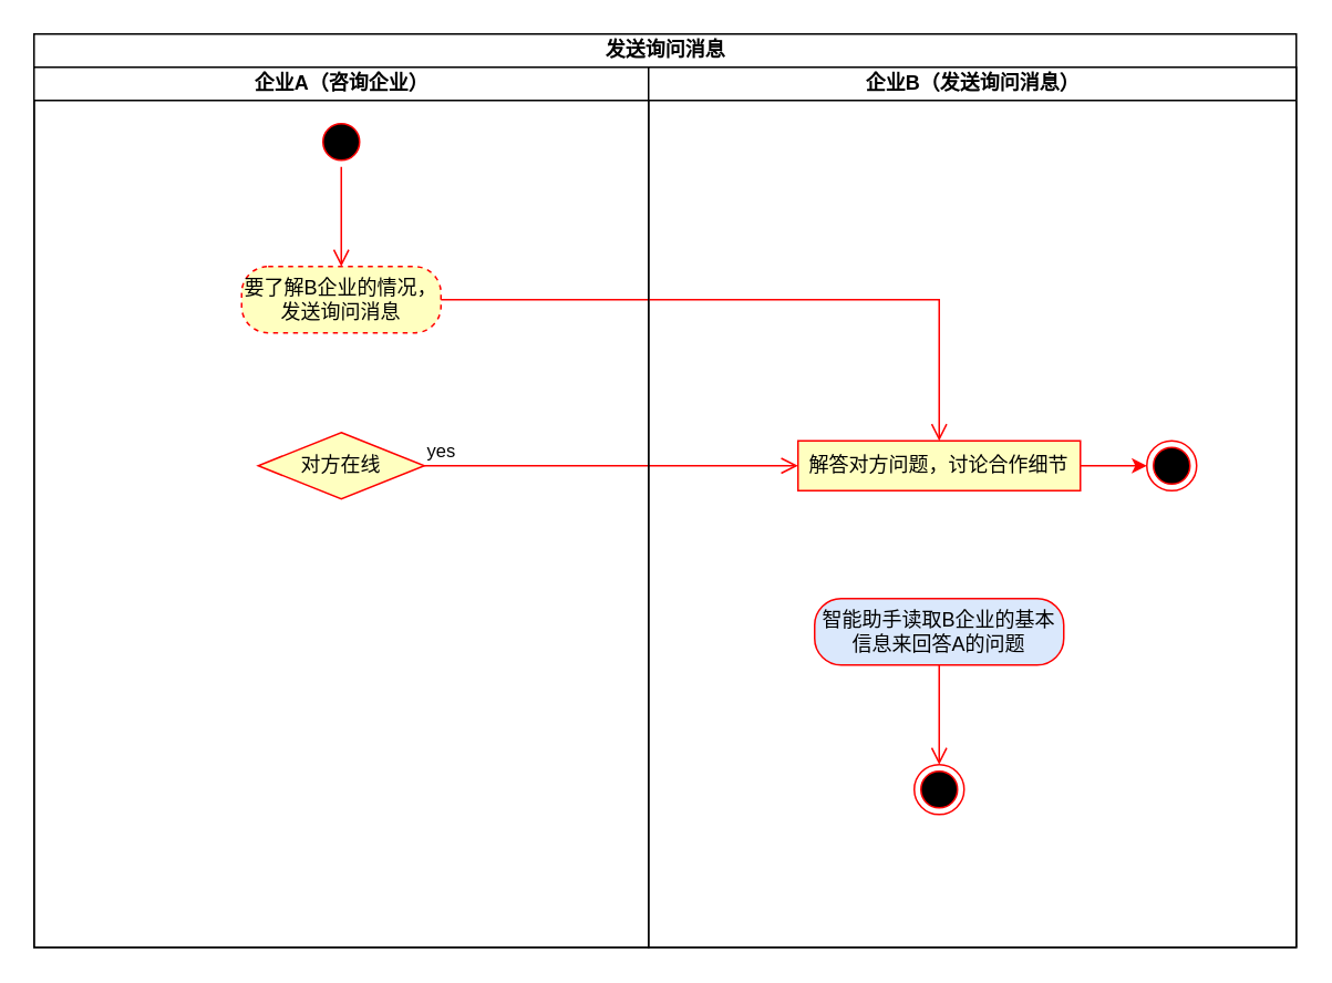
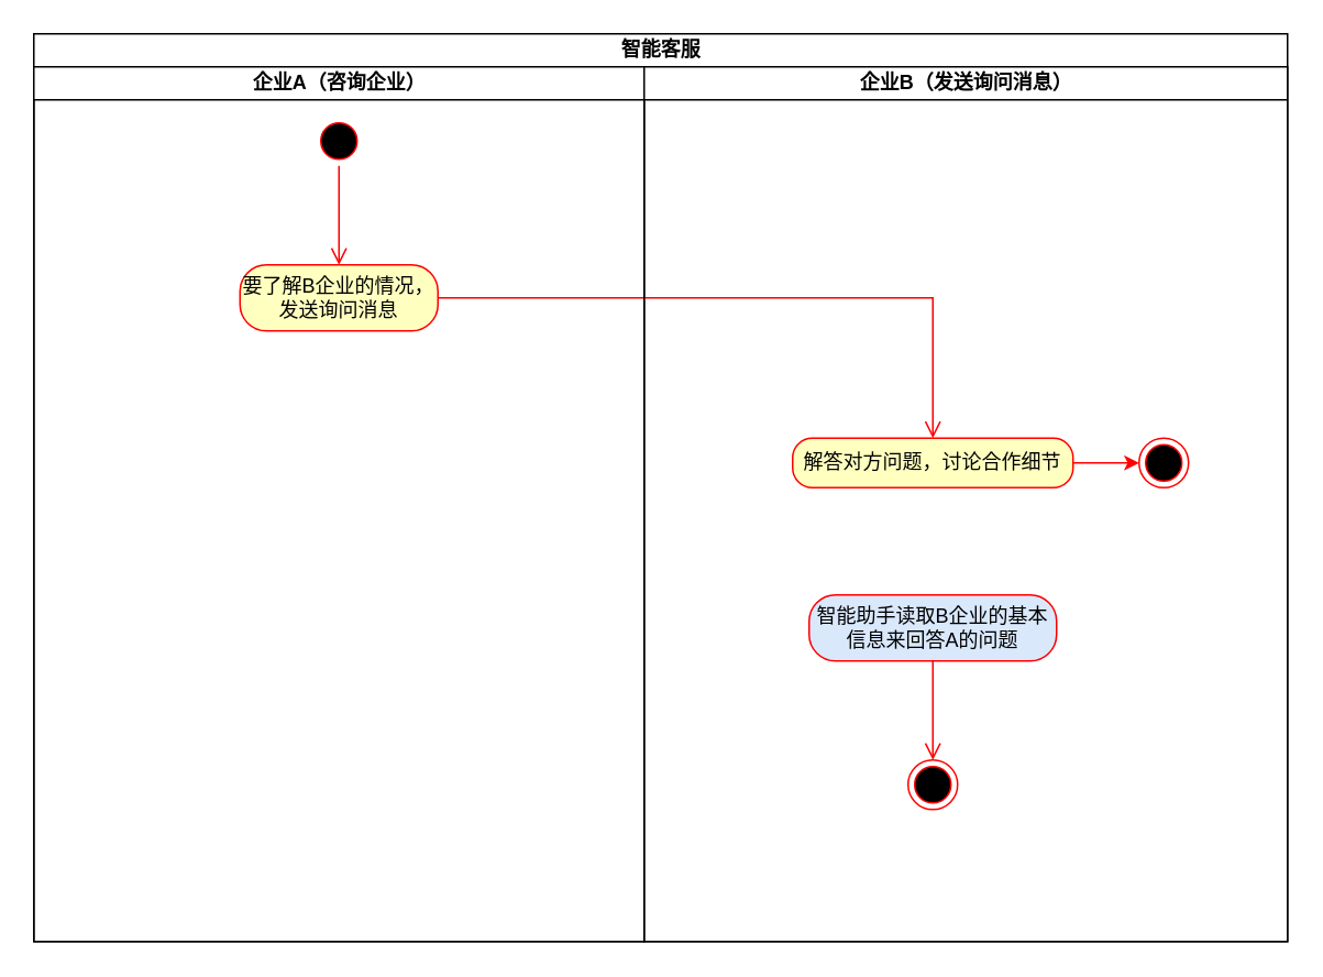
  <mxCell id="0" />
  <mxCell id="1" parent="0" />
- <mxCell id="2" value="发送询问消息" style="swimlane;childLayout=stackLayout;resizeParent=1;resizeParentMax=0;startSize=20;html=1;" vertex="1" parent="1"><mxGeometry x="20" y="20" width="760" height="550" as="geometry" /></mxCell>
- <mxCell id="3" value="yes" style="edgeStyle=orthogonalEdgeStyle;html=1;align=left;verticalAlign=bottom;endArrow=open;endSize=8;strokeColor=#ff0000;rounded=0;" edge="1" source="9" parent="2" target="12"><mxGeometry x="-1" relative="1" as="geometry"><mxPoint x="320" y="260" as="targetPoint" /></mxGeometry></mxCell>
+ <mxCell id="2" value="智能客服" style="swimlane;childLayout=stackLayout;resizeParent=1;resizeParentMax=0;startSize=20;html=1;" vertex="1" parent="1"><mxGeometry x="20" y="20" width="760" height="550" as="geometry" /></mxCell>
  <mxCell id="4" value="企业A（咨询企业）" style="swimlane;startSize=20;html=1;" vertex="1" parent="2"><mxGeometry y="20" width="370" height="530" as="geometry" /></mxCell>
  <mxCell id="5" value="" style="ellipse;html=1;shape=startState;fillColor=#000000;strokeColor=#ff0000;" vertex="1" parent="4"><mxGeometry x="170" y="30" width="30" height="30" as="geometry" /></mxCell>
  <mxCell id="6" value="" style="edgeStyle=orthogonalEdgeStyle;html=1;verticalAlign=bottom;endArrow=open;endSize=8;strokeColor=#ff0000;rounded=0;entryX=0.5;entryY=0;entryDx=0;entryDy=0;" edge="1" source="5" parent="4" target="7"><mxGeometry relative="1" as="geometry"><mxPoint x="185" y="120" as="targetPoint" /></mxGeometry></mxCell>
- <mxCell id="7" value="要了解B企业的情况，发送询问消息" style="rounded=1;whiteSpace=wrap;html=1;arcSize=40;fontColor=#000000;fillColor=#ffffc0;strokeColor=#ff0000;dashed=1;" vertex="1" parent="4"><mxGeometry x="125" y="120" width="120" height="40" as="geometry" /></mxCell>
+ <mxCell id="7" value="要了解B企业的情况，发送询问消息" style="rounded=1;whiteSpace=wrap;html=1;arcSize=40;fontColor=#000000;fillColor=#ffffc0;strokeColor=#ff0000;" vertex="1" parent="4"><mxGeometry x="125" y="120" width="120" height="40" as="geometry" /></mxCell>
  <mxCell id="8" value="" style="edgeStyle=orthogonalEdgeStyle;html=1;verticalAlign=bottom;endArrow=open;endSize=8;strokeColor=#ff0000;rounded=0;" edge="1" source="7" parent="4" target="12"><mxGeometry relative="1" as="geometry"><mxPoint x="185" y="220" as="targetPoint" /></mxGeometry></mxCell>
- <mxCell id="9" value="对方在线" style="rhombus;whiteSpace=wrap;html=1;fontColor=#000000;fillColor=#ffffc0;strokeColor=#ff0000;" vertex="1" parent="4"><mxGeometry x="135" y="220" width="100" height="40" as="geometry" /></mxCell>
  <mxCell id="10" value="企业B（发送询问消息）" style="swimlane;startSize=20;html=1;" vertex="1" parent="2"><mxGeometry x="370" y="20" width="390" height="530" as="geometry" /></mxCell>
  <mxCell id="11" value="" style="edgeStyle=orthogonalEdgeStyle;rounded=0;orthogonalLoop=1;jettySize=auto;html=1;entryX=0;entryY=0.5;entryDx=0;entryDy=0;strokeColor=#FF0000;" edge="1" parent="10" source="12" target="15"><mxGeometry relative="1" as="geometry" /></mxCell>
- <mxCell id="12" value="解答对方问题，讨论合作细节" style="whiteSpace=wrap;html=1;arcSize=40;fontColor=#000000;fillColor=#ffffc0;strokeColor=#ff0000;rounded=0;" vertex="1" parent="10"><mxGeometry x="90" y="225" width="170" height="30" as="geometry" /></mxCell>
+ <mxCell id="12" value="解答对方问题，讨论合作细节" style="rounded=1;whiteSpace=wrap;html=1;arcSize=40;fontColor=#000000;fillColor=#ffffc0;strokeColor=#ff0000;" vertex="1" parent="10"><mxGeometry x="90" y="225" width="170" height="30" as="geometry" /></mxCell>
  <mxCell id="13" value="智能助手读取B企业的基本信息来回答A的问题" style="rounded=1;whiteSpace=wrap;html=1;arcSize=40;fontColor=#000000;fillColor=#dae8fc;strokeColor=#ff0000;" vertex="1" parent="10"><mxGeometry x="100" y="320" width="150" height="40" as="geometry" /></mxCell>
  <mxCell id="14" value="" style="edgeStyle=orthogonalEdgeStyle;html=1;verticalAlign=bottom;endArrow=open;endSize=8;strokeColor=#ff0000;rounded=0;entryX=0.5;entryY=0;entryDx=0;entryDy=0;" edge="1" source="13" parent="10" target="16"><mxGeometry relative="1" as="geometry"><mxPoint x="175" y="420" as="targetPoint" /></mxGeometry></mxCell>
  <mxCell id="15" value="" style="ellipse;html=1;shape=endState;fillColor=#000000;strokeColor=#ff0000;" vertex="1" parent="10"><mxGeometry x="300" y="225" width="30" height="30" as="geometry" /></mxCell>
  <mxCell id="16" value="" style="ellipse;html=1;shape=endState;fillColor=#000000;strokeColor=#ff0000;" vertex="1" parent="10"><mxGeometry x="160" y="420" width="30" height="30" as="geometry" /></mxCell>
